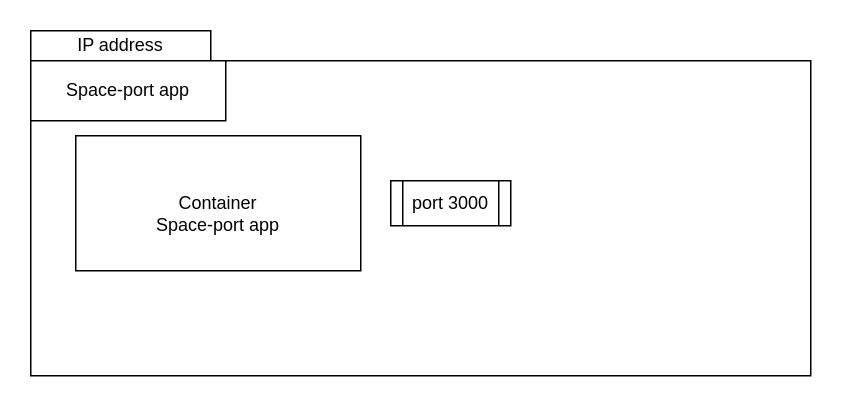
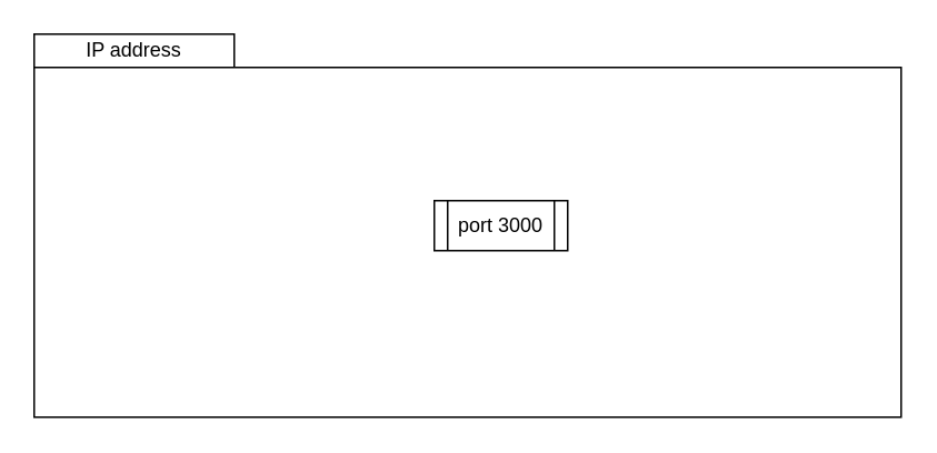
  <mxCell id="0" />
  <mxCell id="1" parent="0" />
  <mxCell id="2" value="IP address" style="rounded=0;whiteSpace=wrap;html=1;" vertex="1" parent="1"><mxGeometry y="20" width="120" height="20" as="geometry" x="20" /></mxCell>
  <mxCell id="3" value="" style="rounded=0;whiteSpace=wrap;html=1;" vertex="1" parent="1"><mxGeometry y="40" width="520" height="210" as="geometry" x="20" /></mxCell>
- <mxCell id="4" value="Space-port app" style="rounded=0;whiteSpace=wrap;html=1;" vertex="1" parent="1"><mxGeometry y="40" width="130" height="40" as="geometry" x="20" /></mxCell>
- <mxCell id="5" value="&lt;br&gt;Container &lt;br&gt;Space-port app" style="rounded=0;whiteSpace=wrap;html=1;" vertex="1" parent="1"><mxGeometry x="50" y="90" width="190" height="90" as="geometry" /></mxCell>
  <mxCell id="6" value="port 3000" style="shape=process;whiteSpace=wrap;html=1;backgroundOutline=1;rounded=0;" vertex="1" parent="1"><mxGeometry x="260" y="120" width="80" height="30" as="geometry" /></mxCell>
